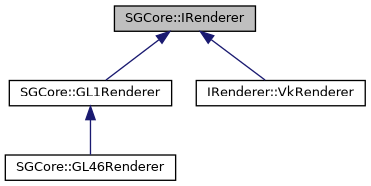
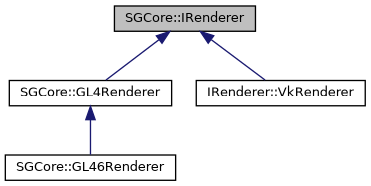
  digraph {
    fontname="DejaVu Sans"
    node [color=black fillcolor=white fontname="DejaVu Sans" fontsize=10 shape=record style=filled]
    edge [color=midnightblue dir=back fontname="DejaVu Sans" fontsize=10 labelfontname=Helvetica labelfontsize=10 style=solid]
    n1 [fillcolor=grey75 fontcolor=black height=0.2 label="SGCore::IRenderer" width=0.4]
-   n2 [height=0.2 label="SGCore::GL1Renderer" width=0.4]
+   n2 [height=0.2 label="SGCore::GL4Renderer" width=0.4]
    n3 [height=0.2 label="IRenderer::VkRenderer" width=0.4]
    n4 [height=0.2 label="SGCore::GL46Renderer" width=0.4]
    n1 -> n2
    n1 -> n3
    n2 -> n4
  }
